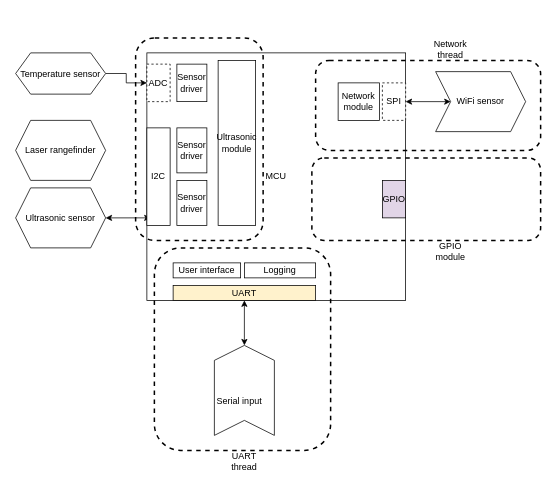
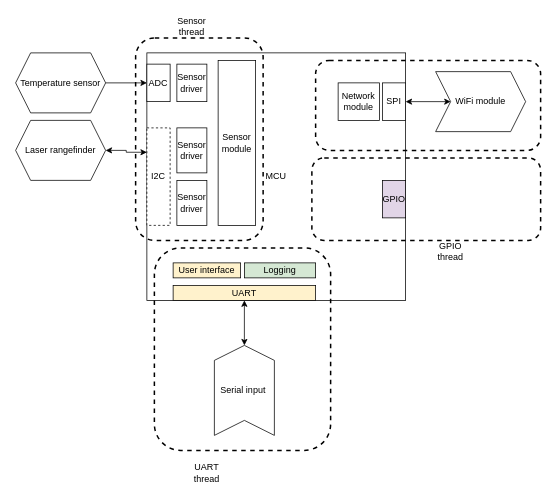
  <mxCell id="0" />
  <mxCell id="1" parent="0" />
  <mxCell id="2" value="MCU" style="rounded=0;whiteSpace=wrap;html=1;" vertex="1" parent="1"><mxGeometry x="195" y="70" width="345" height="330" as="geometry" /></mxCell>
  <mxCell id="3" style="edgeStyle=orthogonalEdgeStyle;rounded=0;orthogonalLoop=1;jettySize=auto;html=1;exitX=1;exitY=0.5;exitDx=0;exitDy=0;entryX=0;entryY=0.5;entryDx=0;entryDy=0;" edge="1" parent="1" source="4" target="10"><mxGeometry relative="1" as="geometry" /></mxCell>
- <mxCell id="4" value="Temperature sensor" style="shape=hexagon;perimeter=hexagonPerimeter2;whiteSpace=wrap;html=1;fixedSize=1;" vertex="1" parent="1"><mxGeometry x="20" y="70" width="120" height="55" as="geometry" /></mxCell>
+ <mxCell id="4" value="Temperature sensor" style="shape=hexagon;perimeter=hexagonPerimeter2;whiteSpace=wrap;html=1;fixedSize=1;" vertex="1" parent="1"><mxGeometry x="20" y="70" width="120" height="80" as="geometry" /></mxCell>
+ <mxCell id="5" style="edgeStyle=orthogonalEdgeStyle;rounded=0;orthogonalLoop=1;jettySize=auto;html=1;exitX=1;exitY=0.5;exitDx=0;exitDy=0;entryX=0;entryY=0.25;entryDx=0;entryDy=0;startArrow=classic;startFill=1;" edge="1" parent="1" source="6" target="9"><mxGeometry relative="1" as="geometry" /></mxCell>
  <mxCell id="6" value="Laser rangefinder" style="shape=hexagon;perimeter=hexagonPerimeter2;whiteSpace=wrap;html=1;fixedSize=1;" vertex="1" parent="1"><mxGeometry x="20" y="160" width="120" height="80" as="geometry" /></mxCell>
- <mxCell id="7" style="edgeStyle=orthogonalEdgeStyle;rounded=0;orthogonalLoop=1;jettySize=auto;html=1;exitX=1;exitY=0.5;exitDx=0;exitDy=0;entryX=0.161;entryY=0.923;entryDx=0;entryDy=0;entryPerimeter=0;startArrow=classic;startFill=1;" edge="1" parent="1" source="8" target="9"><mxGeometry relative="1" as="geometry" /></mxCell>
- <mxCell id="8" value="Ultrasonic sensor" style="shape=hexagon;perimeter=hexagonPerimeter2;whiteSpace=wrap;html=1;fixedSize=1;" vertex="1" parent="1"><mxGeometry x="20" y="250" width="120" height="80" as="geometry" /></mxCell>
- <mxCell id="9" value="I2C" style="rounded=0;whiteSpace=wrap;html=1;" vertex="1" parent="1"><mxGeometry x="195" y="170" width="31" height="130" as="geometry" /></mxCell>
- <mxCell id="10" value="ADC" style="rounded=0;whiteSpace=wrap;html=1;dashed=1;" vertex="1" parent="1"><mxGeometry x="195" y="85" width="31" height="50" as="geometry" /></mxCell>
+ <mxCell id="9" value="I2C" style="rounded=0;whiteSpace=wrap;html=1;dashed=1;" vertex="1" parent="1"><mxGeometry x="195" y="170" width="31" height="130" as="geometry" /></mxCell>
+ <mxCell id="10" value="ADC" style="rounded=0;whiteSpace=wrap;html=1;" vertex="1" parent="1"><mxGeometry x="195" y="85" width="31" height="50" as="geometry" /></mxCell>
  <mxCell id="11" value="Sensor&lt;br&gt;driver" style="rounded=0;whiteSpace=wrap;html=1;" vertex="1" parent="1"><mxGeometry x="235" y="170" width="40" height="60" as="geometry" /></mxCell>
  <mxCell id="12" value="Sensor&lt;br&gt;driver" style="rounded=0;whiteSpace=wrap;html=1;" vertex="1" parent="1"><mxGeometry x="235" y="240" width="40" height="60" as="geometry" /></mxCell>
- <mxCell id="13" value="Ultrasonic&lt;br&gt;module" style="rounded=0;whiteSpace=wrap;html=1;" vertex="1" parent="1"><mxGeometry x="290" y="80" width="50" height="220" as="geometry" /></mxCell>
+ <mxCell id="13" value="Sensor&lt;br&gt;module" style="rounded=0;whiteSpace=wrap;html=1;" vertex="1" parent="1"><mxGeometry x="290" y="80" width="50" height="220" as="geometry" /></mxCell>
  <mxCell id="14" value="Sensor&lt;br&gt;driver" style="rounded=0;whiteSpace=wrap;html=1;" vertex="1" parent="1"><mxGeometry x="235" y="85" width="40" height="50" as="geometry" /></mxCell>
  <mxCell id="15" value="UART" style="rounded=0;whiteSpace=wrap;html=1;fillColor=#fff2cc;" vertex="1" parent="1"><mxGeometry x="230" y="380" width="190" height="20" as="geometry" /></mxCell>
  <mxCell id="16" style="edgeStyle=orthogonalEdgeStyle;rounded=0;orthogonalLoop=1;jettySize=auto;html=1;exitX=1;exitY=0.5;exitDx=0;exitDy=0;startArrow=classic;startFill=1;" edge="1" parent="1" source="17" target="18"><mxGeometry relative="1" as="geometry" /></mxCell>
- <mxCell id="17" value="SPI" style="rounded=0;whiteSpace=wrap;html=1;dashed=1;" vertex="1" parent="1"><mxGeometry x="509" y="110" width="31" height="50" as="geometry" /></mxCell>
- <mxCell id="18" value="WiFi sensor" style="shape=step;perimeter=stepPerimeter;whiteSpace=wrap;html=1;fixedSize=1;" vertex="1" parent="1"><mxGeometry x="580" y="95" width="120" height="80" as="geometry" /></mxCell>
+ <mxCell id="17" value="SPI" style="rounded=0;whiteSpace=wrap;html=1;" vertex="1" parent="1"><mxGeometry x="509" y="110" width="31" height="50" as="geometry" /></mxCell>
+ <mxCell id="18" value="WiFi module" style="shape=step;perimeter=stepPerimeter;whiteSpace=wrap;html=1;fixedSize=1;" vertex="1" parent="1"><mxGeometry x="580" y="95" width="120" height="80" as="geometry" /></mxCell>
  <mxCell id="19" value="Network&lt;br&gt;module" style="rounded=0;whiteSpace=wrap;html=1;" vertex="1" parent="1"><mxGeometry x="450" y="110" width="55" height="50" as="geometry" /></mxCell>
- <mxCell id="20" value="User interface" style="rounded=0;whiteSpace=wrap;html=1;" vertex="1" parent="1"><mxGeometry x="230" y="350" width="90" height="20" as="geometry" /></mxCell>
+ <mxCell id="20" value="User interface" style="rounded=0;whiteSpace=wrap;html=1;fillColor=#fff2cc;" vertex="1" parent="1"><mxGeometry x="230" y="350" width="90" height="20" as="geometry" /></mxCell>
  <mxCell id="21" style="edgeStyle=orthogonalEdgeStyle;rounded=0;orthogonalLoop=1;jettySize=auto;html=1;entryX=0.5;entryY=1;entryDx=0;entryDy=0;startArrow=classic;startFill=1;" edge="1" parent="1" source="22" target="15"><mxGeometry relative="1" as="geometry" /></mxCell>
  <mxCell id="22" value="" style="shape=step;perimeter=stepPerimeter;whiteSpace=wrap;html=1;fixedSize=1;rotation=-90;" vertex="1" parent="1"><mxGeometry x="265" y="480" width="120" height="80" as="geometry" /></mxCell>
- <mxCell id="23" value="Serial input&lt;br&gt;" style="text;html=1;align=center;verticalAlign=middle;resizable=0;points=[];autosize=1;strokeColor=none;fillColor=none;" vertex="1" parent="1"><mxGeometry x="277.5" y="525" width="80" height="20" as="geometry" /></mxCell>
+ <mxCell id="23" value="Serial input&lt;br&gt;" style="text;html=1;align=center;verticalAlign=middle;resizable=0;points=[];autosize=1;strokeColor=none;fillColor=none;" vertex="1" parent="1"><mxGeometry x="282.5" y="510" width="80" height="20" as="geometry" /></mxCell>
  <mxCell id="24" value="GPIO" style="rounded=0;whiteSpace=wrap;html=1;fillColor=#e1d5e7;" vertex="1" parent="1"><mxGeometry x="509" y="240" width="31" height="50" as="geometry" /></mxCell>
  <mxCell id="25" value="" style="rounded=1;whiteSpace=wrap;html=1;fillColor=none;dashed=1;strokeWidth=2;" vertex="1" parent="1"><mxGeometry x="180" y="50" width="170" height="270" as="geometry" /></mxCell>
  <mxCell id="26" value="" style="rounded=1;whiteSpace=wrap;html=1;fillColor=none;dashed=1;strokeWidth=2;" vertex="1" parent="1"><mxGeometry x="420" y="80" width="300" height="120" as="geometry" /></mxCell>
  <mxCell id="27" value="" style="rounded=1;whiteSpace=wrap;html=1;fillColor=none;dashed=1;strokeWidth=2;" vertex="1" parent="1"><mxGeometry x="415" y="210" width="305" height="110" as="geometry" /></mxCell>
- <mxCell id="29" value="UART thread" style="text;html=1;strokeColor=none;fillColor=none;align=center;verticalAlign=middle;whiteSpace=wrap;rounded=0;dashed=1;opacity=0;" vertex="1" parent="1"><mxGeometry x="295" y="600" width="60" height="30" as="geometry" /></mxCell>
- <mxCell id="30" value="Network thread" style="text;html=1;strokeColor=none;fillColor=none;align=center;verticalAlign=middle;whiteSpace=wrap;rounded=0;dashed=1;opacity=0;" vertex="1" parent="1"><mxGeometry x="570" y="50" width="60" height="30" as="geometry" /></mxCell>
- <mxCell id="31" value="GPIO module" style="text;html=1;strokeColor=none;fillColor=none;align=center;verticalAlign=middle;whiteSpace=wrap;rounded=0;dashed=1;opacity=0;" vertex="1" parent="1"><mxGeometry x="570" y="320" width="60" height="30" as="geometry" /></mxCell>
- <mxCell id="32" value="Logging" style="rounded=0;whiteSpace=wrap;html=1;" vertex="1" parent="1"><mxGeometry x="325" y="350" width="95" height="20" as="geometry" /></mxCell>
+ <mxCell id="28" value="Sensor thread" style="text;html=1;strokeColor=none;fillColor=none;align=center;verticalAlign=middle;whiteSpace=wrap;rounded=0;dashed=1;opacity=0;" vertex="1" parent="1"><mxGeometry x="225" y="20" width="60" height="30" as="geometry" /></mxCell>
+ <mxCell id="29" value="UART thread" style="text;html=1;strokeColor=none;fillColor=none;align=center;verticalAlign=middle;whiteSpace=wrap;rounded=0;dashed=1;opacity=0;" vertex="1" parent="1"><mxGeometry x="245" y="615" width="60" height="30" as="geometry" /></mxCell>
+ <mxCell id="31" value="GPIO thread" style="text;html=1;strokeColor=none;fillColor=none;align=center;verticalAlign=middle;whiteSpace=wrap;rounded=0;dashed=1;opacity=0;" vertex="1" parent="1"><mxGeometry x="570" y="320" width="60" height="30" as="geometry" /></mxCell>
+ <mxCell id="32" value="Logging" style="rounded=0;whiteSpace=wrap;html=1;fillColor=#d5e8d4;" vertex="1" parent="1"><mxGeometry x="325" y="350" width="95" height="20" as="geometry" /></mxCell>
  <mxCell id="33" value="" style="rounded=1;whiteSpace=wrap;html=1;fillColor=none;dashed=1;strokeWidth=2;" vertex="1" parent="1"><mxGeometry x="205" y="330" width="235" height="270" as="geometry" /></mxCell>
